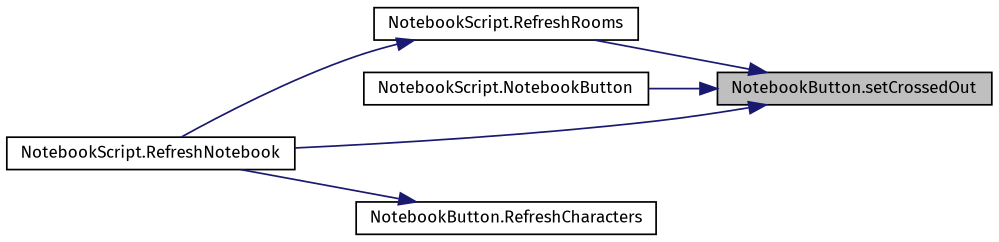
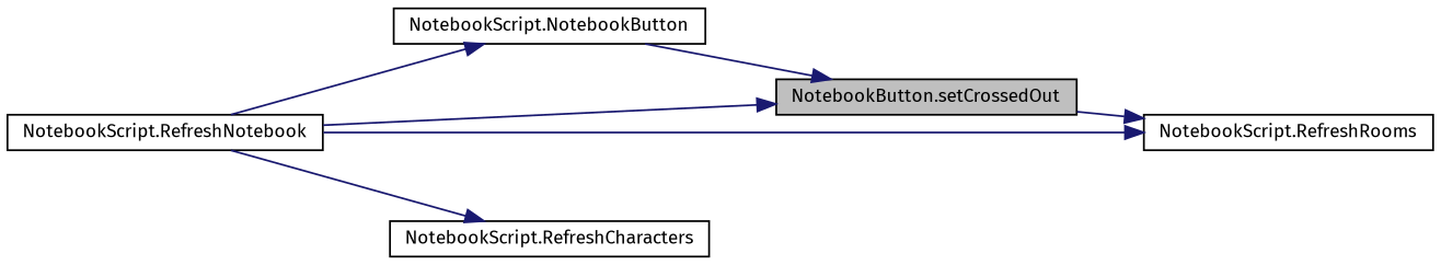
  digraph {
    fontname="Fira Sans"
    rankdir=RL
    node [color=black fillcolor=white fontname="Fira Sans" fontsize=10 shape=record style=filled]
    edge [color=midnightblue dir=back fontname="Fira Sans" fontsize=10 labelfontname=Helvetica labelfontsize=10 style=solid]
    n1 [fillcolor=grey75 fontcolor=black height=0.2 label="NotebookButton.setCrossedOut" width=0.4]
    n2 [height=0.2 label="NotebookScript.RefreshRooms" width=0.4]
    n3 [height=0.2 label="NotebookScript.NotebookButton" width=0.4]
    n4 [height=0.2 label="NotebookScript.RefreshNotebook" width=0.4]
-   n5 [height=0.2 label="NotebookButton.RefreshCharacters" width=0.4]
-   n1 -> n2
+   n5 [height=0.2 label="NotebookScript.RefreshCharacters" width=0.4]
+   n2 -> n1
    n1 -> n3
    n1 -> n4
    n2 -> n4
+   n3 -> n4
    n5 -> n4
  }
